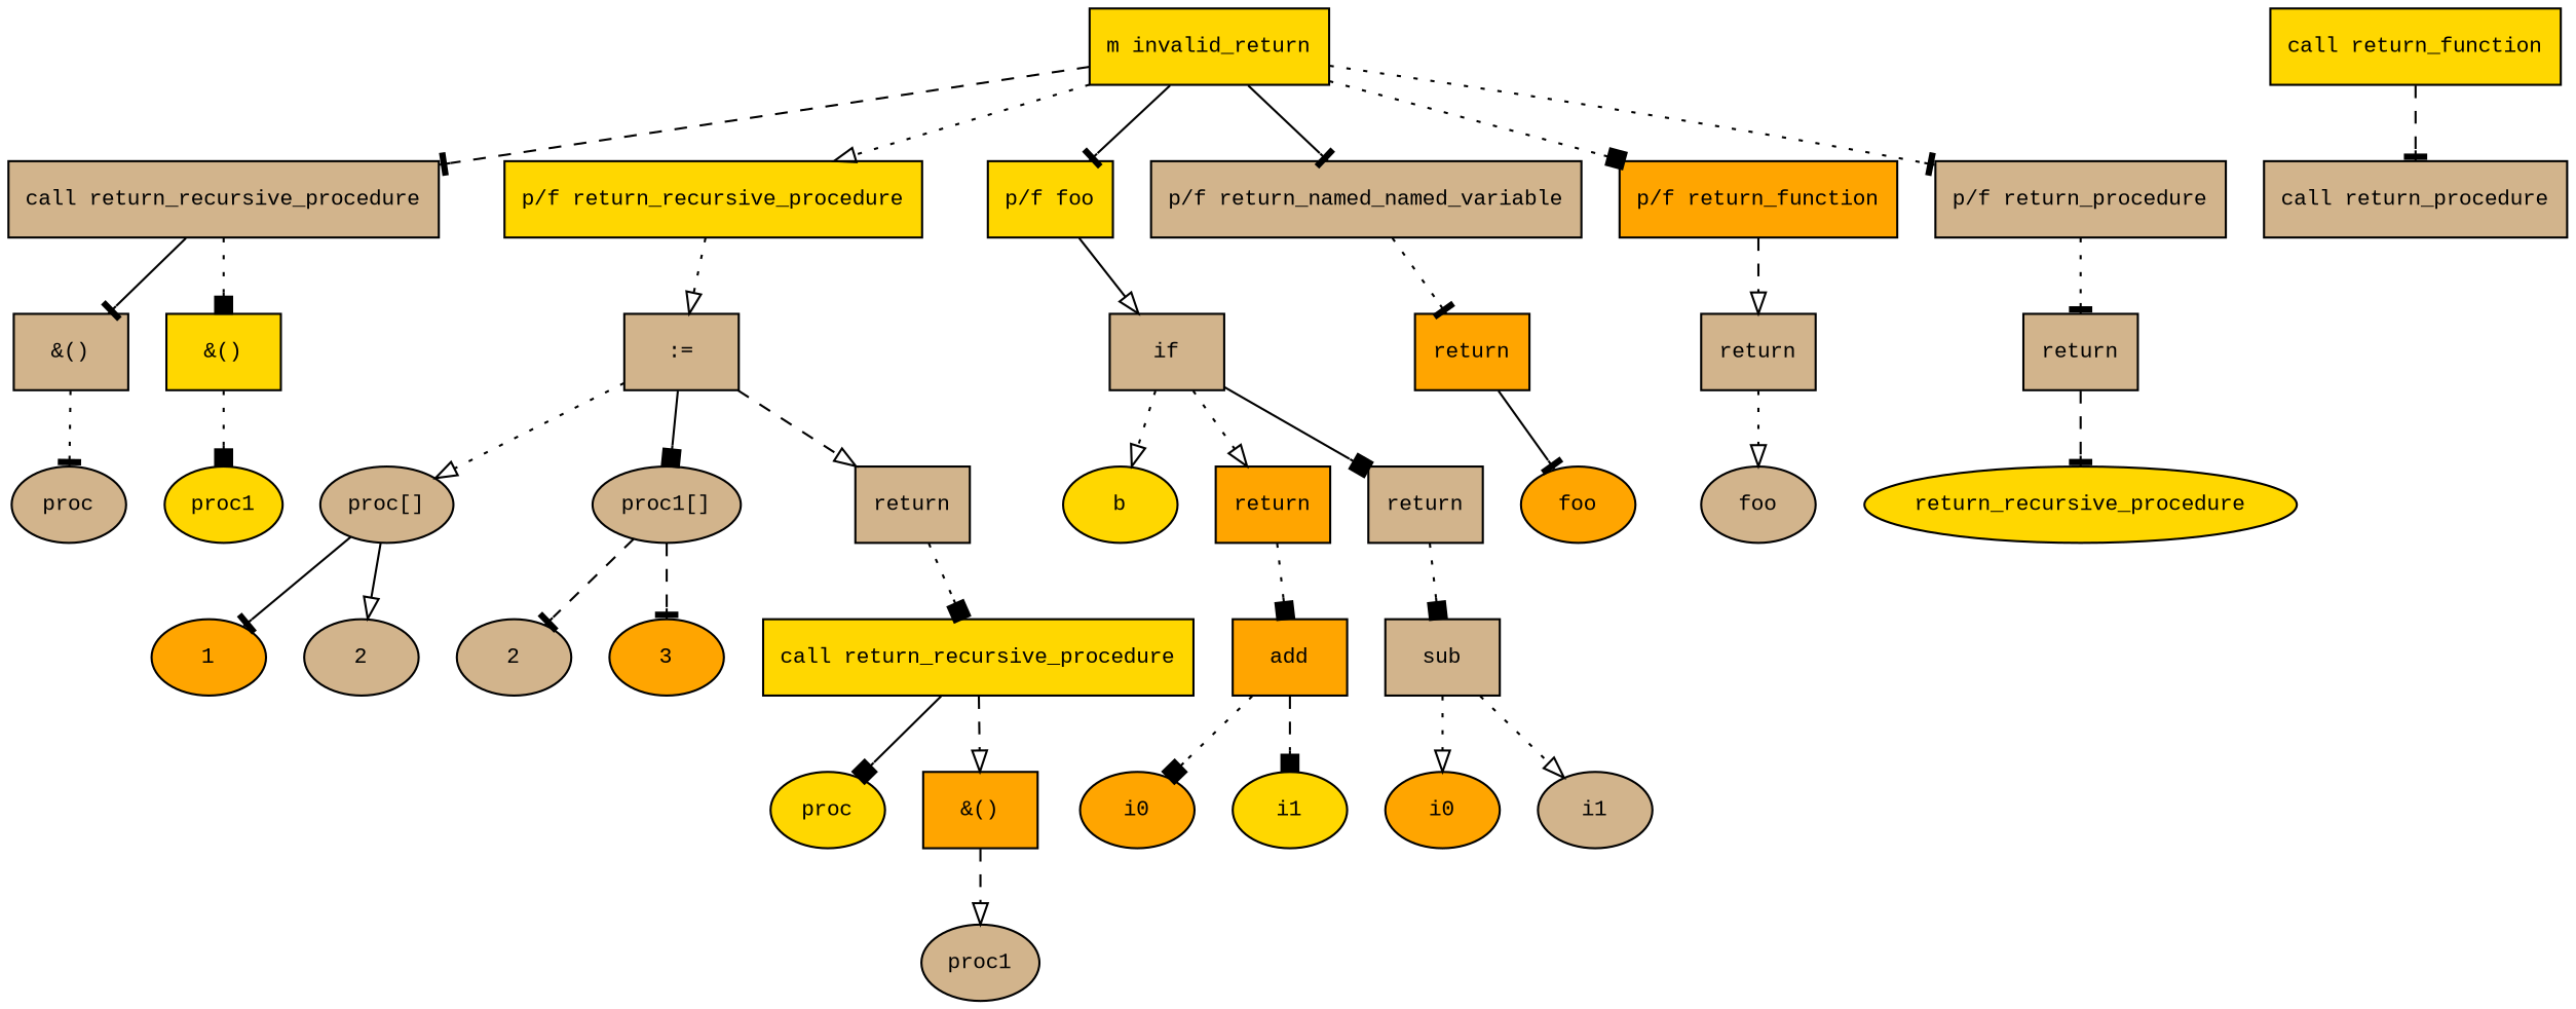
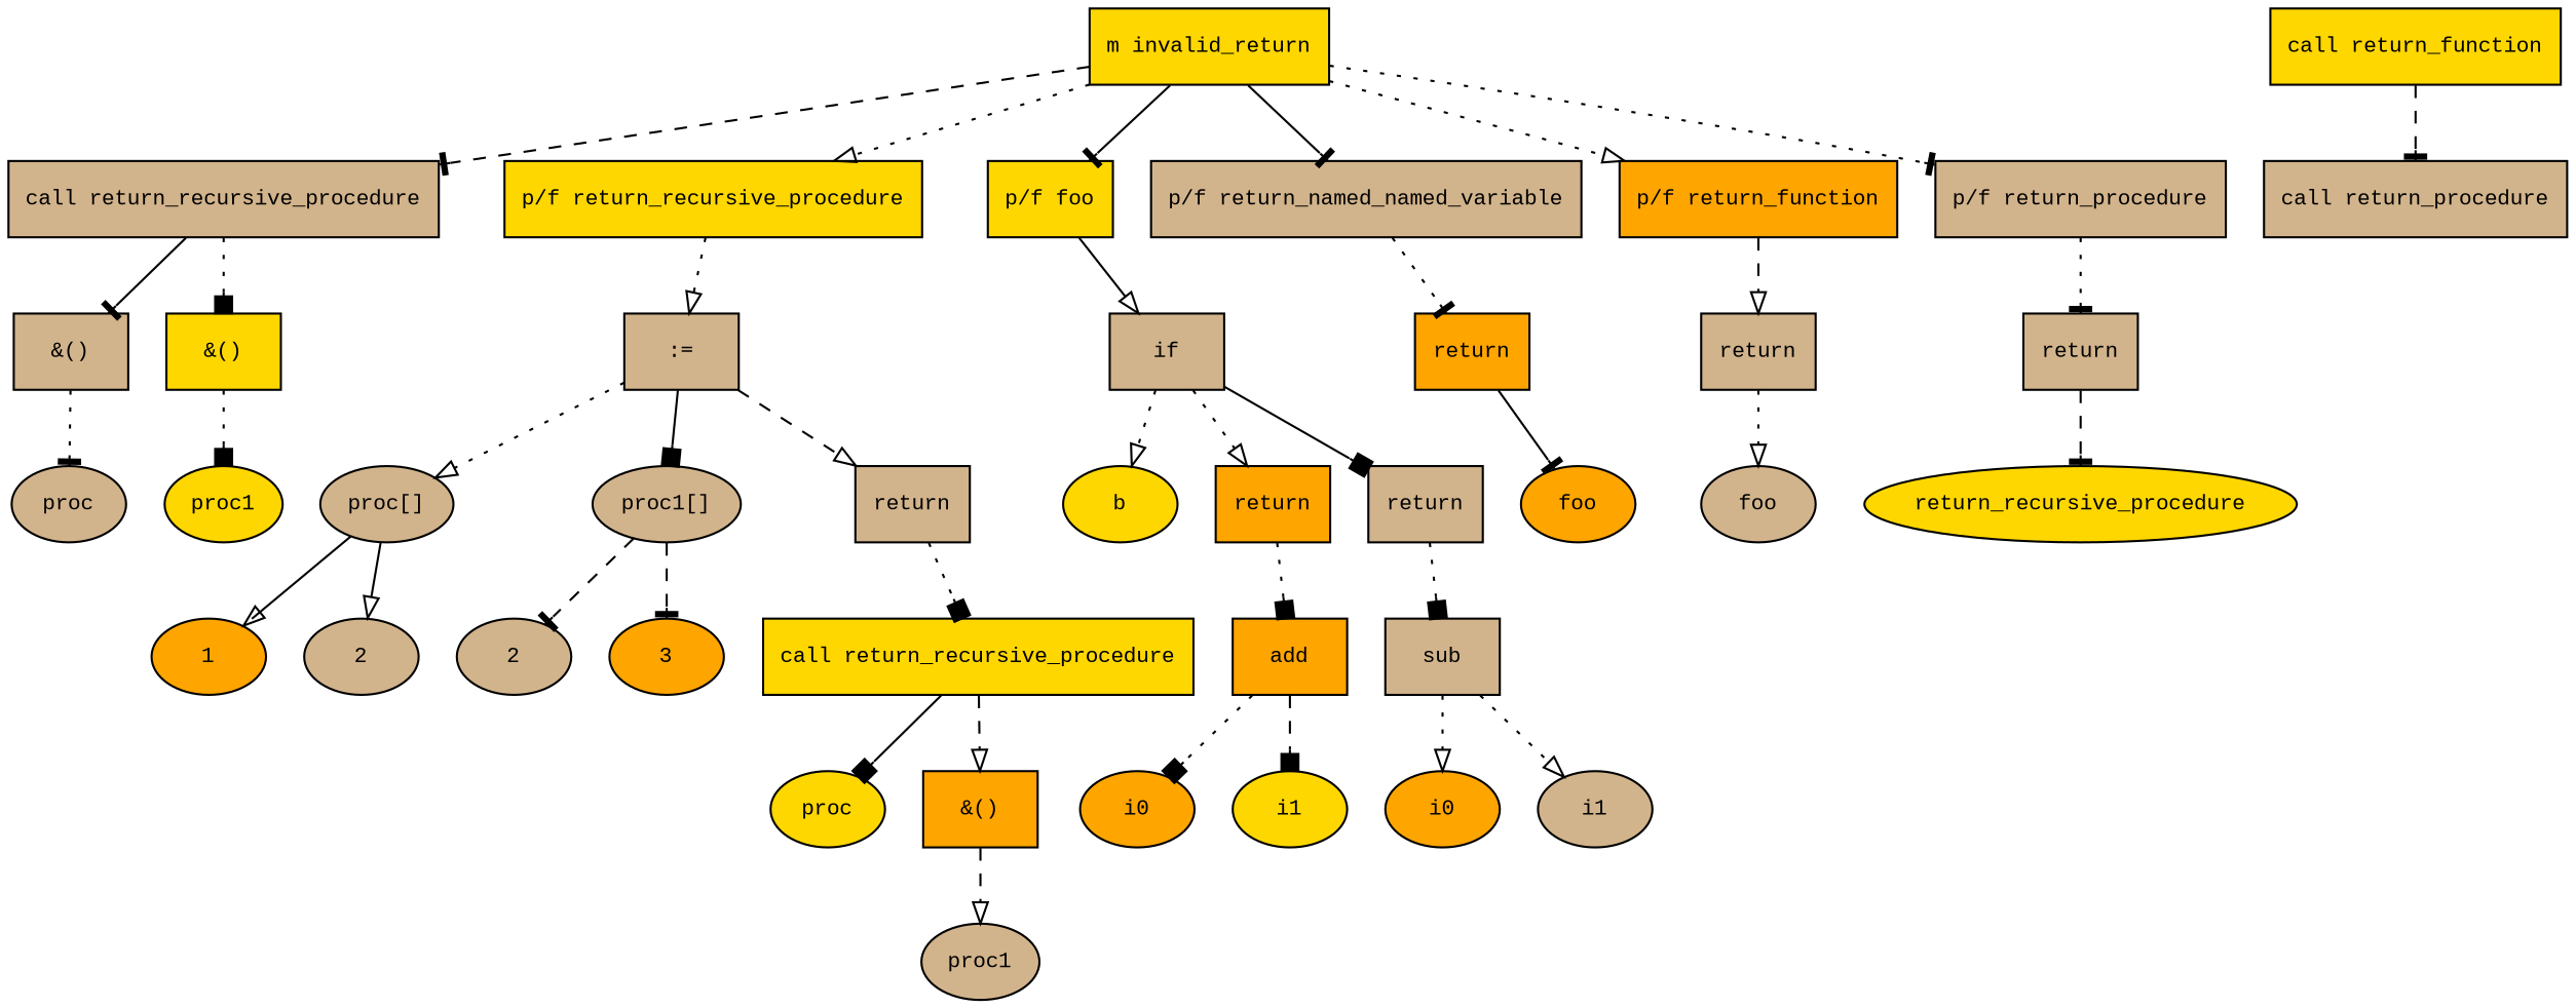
  digraph {
    fontname="Times New Roman"
    fontsize=10
    node [fillcolor=tan fontname="Courier New" fontsize=10 shape=box style=filled]
    edge [arrowhead=tee fontname="Times New Roman" fontsize=10 style=dotted]
    n1 [fillcolor=gold label="m invalid_return"]
    n2 [label="call return_recursive_procedure"]
    n3 [fillcolor=gold label="p/f return_recursive_procedure"]
    n4 [fillcolor=gold label="p/f foo"]
    n5 [label="p/f return_named_named_variable"]
    n6 [fillcolor=orange label="p/f return_function"]
    n7 [label="p/f return_procedure"]
    n8 [label="&()"]
    n9 [fillcolor=gold label="&()"]
    n10 [label=":="]
    n11 [label=if]
    n12 [fillcolor=orange label=return]
    n13 [label=return]
    n14 [label=return]
    n15 [label=proc shape=ellipse]
    n16 [fillcolor=gold label=proc1 shape=ellipse]
    n17 [fillcolor=gold label="call return_function"]
    n18 [label="call return_procedure"]
    n19 [label="proc[]" shape=ellipse]
    n20 [label="proc1[]" shape=ellipse]
    n21 [label=return]
    n22 [fillcolor=orange label=1 shape=ellipse]
    n23 [label=2 shape=ellipse]
    n24 [label=2 shape=ellipse]
    n25 [fillcolor=orange label=3 shape=ellipse]
    n26 [fillcolor=gold label="call return_recursive_procedure"]
    n27 [fillcolor=gold label=proc shape=ellipse]
    n28 [fillcolor=orange label="&()"]
    n29 [label=proc1 shape=ellipse]
    n30 [fillcolor=gold label=b shape=ellipse]
    n31 [fillcolor=orange label=return]
    n32 [label=return]
    n33 [fillcolor=orange label=add]
    n34 [label=sub]
    n35 [fillcolor=orange label=i0 shape=ellipse]
    n36 [fillcolor=gold label=i1 shape=ellipse]
    n37 [fillcolor=orange label=i0 shape=ellipse]
    n38 [label=i1 shape=ellipse]
    n39 [fillcolor=orange label=foo shape=ellipse]
    n40 [label=foo shape=ellipse]
    n41 [fillcolor=gold label=return_recursive_procedure shape=ellipse]
    n1 -> n2 [style=dashed]
    n1 -> n3 [arrowhead=onormal]
    n1 -> n4 [style=solid]
    n1 -> n5 [style=solid]
-   n1 -> n6 [arrowhead=box]
+   n1 -> n6 [arrowhead=onormal]
    n1 -> n7
    n2 -> n8 [style=solid]
    n2 -> n9 [arrowhead=box]
    n3 -> n10 [arrowhead=onormal]
    n4 -> n11 [arrowhead=onormal style=solid]
    n5 -> n12
    n6 -> n13 [arrowhead=onormal style=dashed]
    n7 -> n14
    n8 -> n15
    n9 -> n16 [arrowhead=box]
    n10 -> n19 [arrowhead=onormal]
    n10 -> n20 [arrowhead=box style=solid]
    n10 -> n21 [arrowhead=onormal style=dashed]
    n11 -> n30 [arrowhead=onormal]
    n11 -> n31 [arrowhead=onormal]
    n11 -> n32 [arrowhead=box style=solid]
    n12 -> n39 [style=solid]
    n13 -> n40 [arrowhead=onormal]
    n14 -> n41 [style=dashed]
    n17 -> n18 [style=dashed]
-   n19 -> n22 [style=solid]
+   n19 -> n22 [arrowhead=onormal style=solid]
    n19 -> n23 [arrowhead=onormal style=solid]
    n20 -> n24 [style=dashed]
    n20 -> n25 [style=dashed]
    n21 -> n26 [arrowhead=box]
    n26 -> n27 [arrowhead=box style=solid]
    n26 -> n28 [arrowhead=onormal style=dashed]
    n28 -> n29 [arrowhead=onormal style=dashed]
    n31 -> n33 [arrowhead=box]
    n32 -> n34 [arrowhead=box]
    n33 -> n35 [arrowhead=box]
    n33 -> n36 [arrowhead=box style=dashed]
    n34 -> n37 [arrowhead=onormal]
    n34 -> n38 [arrowhead=onormal]
  }
